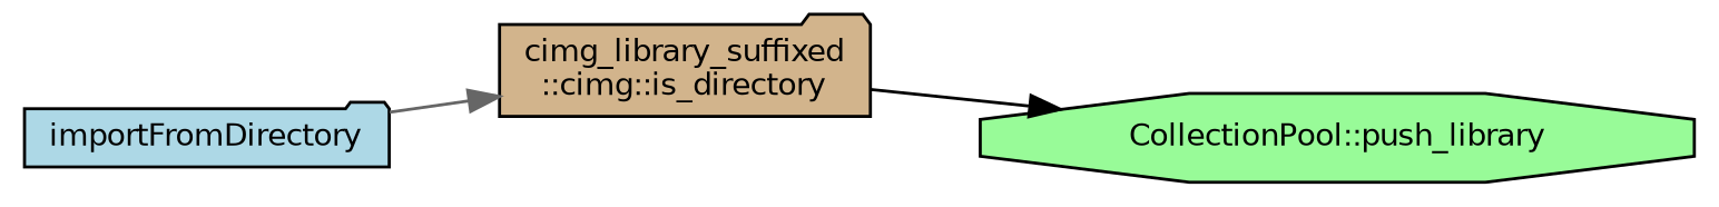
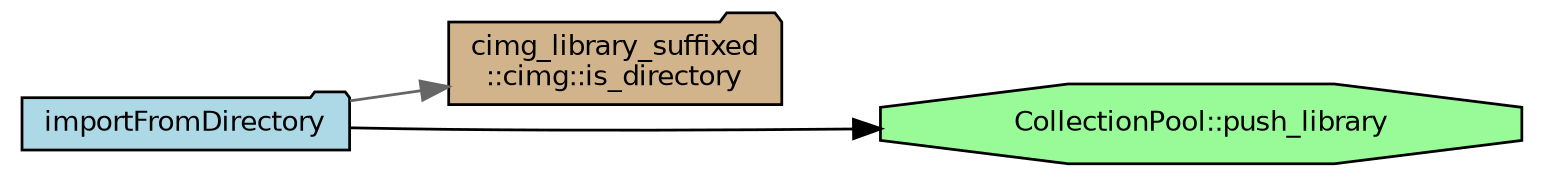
  digraph {
    rankdir=LR
    node [color=black fontname=Helvetica fontsize=10 shape=folder style=filled]
    edge [fontname=Helvetica fontsize=10 labelfontname=Helvetica labelfontsize=10 style=solid]
    n1 [fillcolor=lightblue fontcolor=black height=0.2 label=importFromDirectory width=0.4]
    n2 [fillcolor=tan height=0.2 label="cimg_library_suffixed\l::cimg::is_directory" width=0.4]
    n3 [fillcolor=palegreen height=0.2 label="CollectionPool::push_library" shape=octagon width=0.4]
    n1 -> n2 [color=gray40]
-   n2 -> n3 [color=black]
+   n1 -> n3 [color=black]
  }
